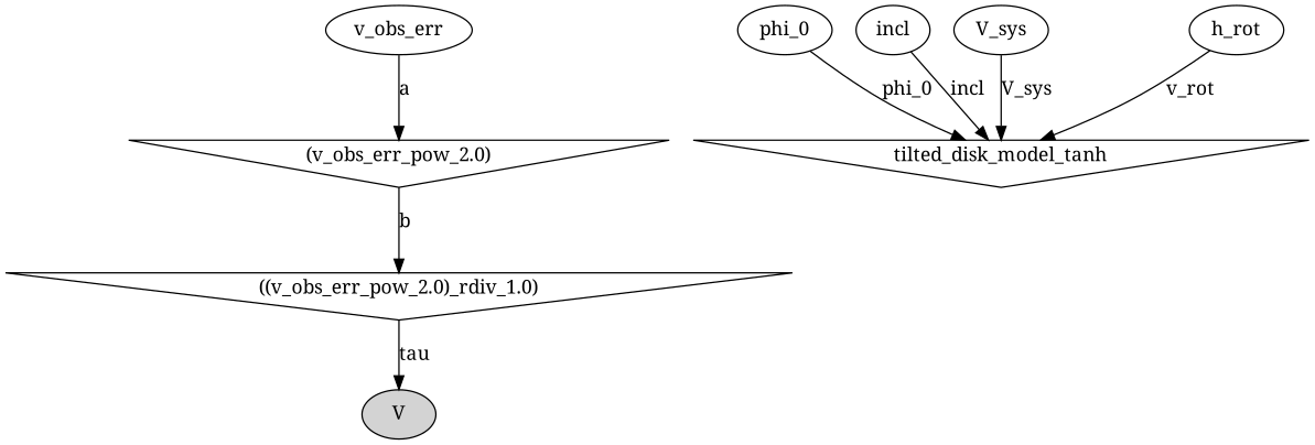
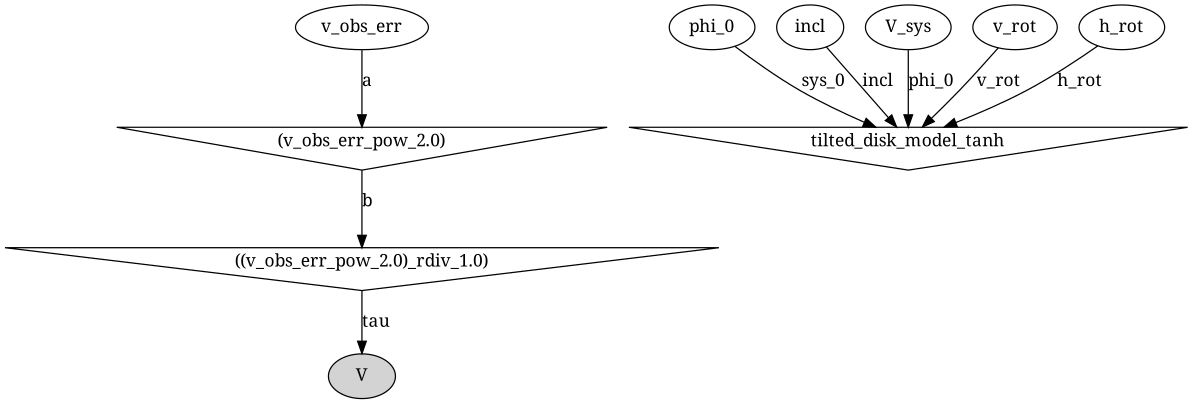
  digraph {
    fontname="Noto Serif"
    node [fontname="Noto Serif"]
    edge [fontname="Noto Serif"]
    "(v_obs_err_pow_2.0)" [shape=invtriangle]
    "((v_obs_err_pow_2.0)_rdiv_1.0)" [shape=invtriangle]
    v_obs_err
    tilted_disk_model_tanh [shape=invtriangle]
    phi_0
    incl
    V_sys
+   v_rot
    V [style=filled]
    h_rot
    "(v_obs_err_pow_2.0)" -> "((v_obs_err_pow_2.0)_rdiv_1.0)" [label=b]
    "((v_obs_err_pow_2.0)_rdiv_1.0)" -> V [label=tau]
    v_obs_err -> "(v_obs_err_pow_2.0)" [label=a]
-   phi_0 -> tilted_disk_model_tanh [label=phi_0]
+   phi_0 -> tilted_disk_model_tanh [label=sys_0]
    incl -> tilted_disk_model_tanh [label=incl]
-   V_sys -> tilted_disk_model_tanh [label=V_sys]
-   h_rot -> tilted_disk_model_tanh [label=v_rot]
+   V_sys -> tilted_disk_model_tanh [label=phi_0]
+   v_rot -> tilted_disk_model_tanh [label=v_rot]
+   h_rot -> tilted_disk_model_tanh [label=h_rot]
  }
